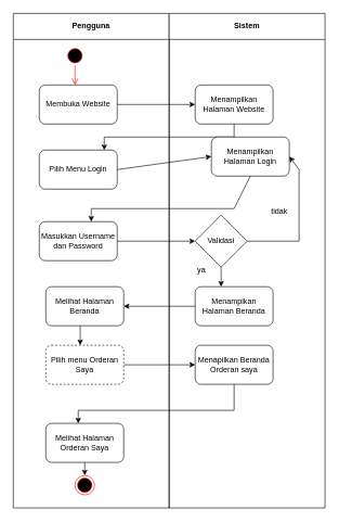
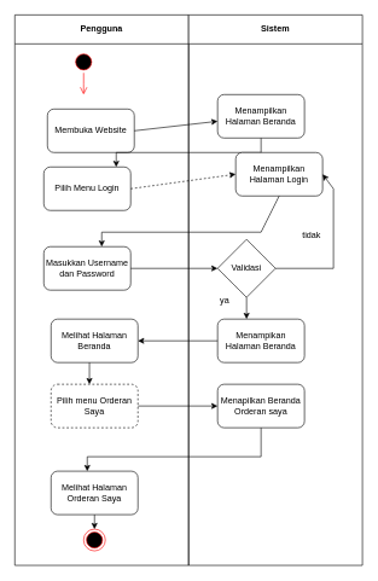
  <mxCell id="0" />
  <mxCell id="1" parent="0" />
  <mxCell id="2" value="Pengguna" style="swimlane;whiteSpace=wrap;html=1;startSize=40;" vertex="1" parent="1"><mxGeometry x="20" y="20" width="240" height="760" as="geometry" /></mxCell>
  <mxCell id="3" value="" style="ellipse;html=1;shape=startState;fillColor=#000000;strokeColor=#ff0000;" vertex="1" parent="2"><mxGeometry x="80" y="50" width="30" height="30" as="geometry" /></mxCell>
  <mxCell id="4" value="" style="edgeStyle=orthogonalEdgeStyle;html=1;verticalAlign=bottom;endArrow=open;endSize=8;strokeColor=#ff0000;rounded=0;" edge="1" source="3" parent="2"><mxGeometry relative="1" as="geometry"><mxPoint x="95" y="110" as="targetPoint" /></mxGeometry></mxCell>
- <mxCell id="5" value="Membuka Website" style="rounded=1;whiteSpace=wrap;html=1;" vertex="1" parent="2"><mxGeometry x="40" y="110" width="120" height="60" as="geometry" /></mxCell>
+ <mxCell id="5" value="Membuka Website" style="rounded=1;whiteSpace=wrap;html=1;" vertex="1" parent="2"><mxGeometry x="45" y="130" width="120" height="60" as="geometry" /></mxCell>
  <mxCell id="6" value="Pilih Menu Login" style="rounded=1;whiteSpace=wrap;html=1;" vertex="1" parent="2"><mxGeometry x="40" y="210" width="120" height="60" as="geometry" /></mxCell>
  <mxCell id="7" value="Masukkan Username dan Password" style="rounded=1;whiteSpace=wrap;html=1;" vertex="1" parent="2"><mxGeometry x="40" y="320" width="120" height="60" as="geometry" /></mxCell>
  <mxCell id="8" value="Melihat Halaman Beranda" style="rounded=1;whiteSpace=wrap;html=1;" vertex="1" parent="2"><mxGeometry x="50" y="420" width="120" height="60" as="geometry" /></mxCell>
  <mxCell id="9" value="Pilih menu Orderan Saya" style="rounded=1;whiteSpace=wrap;html=1;dashed=1;" vertex="1" parent="2"><mxGeometry x="50" y="510" width="120" height="60" as="geometry" /></mxCell>
  <mxCell id="10" value="" style="endArrow=classic;html=1;rounded=0;exitX=0.442;exitY=1;exitDx=0;exitDy=0;exitPerimeter=0;" edge="1" parent="2" source="8"><mxGeometry width="50" height="50" relative="1" as="geometry"><mxPoint x="280" y="550" as="sourcePoint" /><mxPoint x="103" y="510" as="targetPoint" /></mxGeometry></mxCell>
  <mxCell id="11" value="Melihat Halaman Orderan Saya" style="rounded=1;whiteSpace=wrap;html=1;" vertex="1" parent="2"><mxGeometry x="50" y="630" width="120" height="60" as="geometry" /></mxCell>
  <mxCell id="12" value="" style="ellipse;html=1;shape=endState;fillColor=#000000;strokeColor=#ff0000;" vertex="1" parent="2"><mxGeometry x="95" y="710" width="30" height="30" as="geometry" /></mxCell>
  <mxCell id="13" value="" style="endArrow=classic;html=1;rounded=0;" edge="1" parent="2"><mxGeometry width="50" height="50" relative="1" as="geometry"><mxPoint x="140" y="190" as="sourcePoint" /><mxPoint x="140" y="210" as="targetPoint" /></mxGeometry></mxCell>
  <mxCell id="14" value="" style="endArrow=none;html=1;rounded=0;" edge="1" parent="2"><mxGeometry width="50" height="50" relative="1" as="geometry"><mxPoint x="140" y="190" as="sourcePoint" /><mxPoint x="340" y="190" as="targetPoint" /></mxGeometry></mxCell>
  <mxCell id="15" value="" style="endArrow=classic;html=1;rounded=0;exitX=0.5;exitY=1;exitDx=0;exitDy=0;" edge="1" parent="2" source="11"><mxGeometry width="50" height="50" relative="1" as="geometry"><mxPoint x="110" y="710" as="sourcePoint" /><mxPoint x="110" y="710" as="targetPoint" /></mxGeometry></mxCell>
  <mxCell id="16" value="Sistem" style="swimlane;whiteSpace=wrap;html=1;startSize=40;" vertex="1" parent="1"><mxGeometry x="260" y="20" width="240" height="760" as="geometry" /></mxCell>
- <mxCell id="17" value="Menampilkan Halaman Website" style="rounded=1;whiteSpace=wrap;html=1;" vertex="1" parent="16"><mxGeometry x="40" y="110" width="120" height="60" as="geometry" /></mxCell>
+ <mxCell id="17" value="Menampilkan Halaman Beranda" style="rounded=1;whiteSpace=wrap;html=1;" vertex="1" parent="16"><mxGeometry x="40" y="110" width="120" height="60" as="geometry" /></mxCell>
  <mxCell id="18" value="Menampilkan Halaman Login" style="rounded=1;whiteSpace=wrap;html=1;" vertex="1" parent="16"><mxGeometry x="65" y="190" width="120" height="60" as="geometry" /></mxCell>
  <mxCell id="19" value="Validasi" style="rhombus;whiteSpace=wrap;html=1;" vertex="1" parent="16"><mxGeometry x="40" y="310" width="80" height="80" as="geometry" /></mxCell>
  <mxCell id="20" value="ya" style="text;html=1;align=center;verticalAlign=middle;whiteSpace=wrap;rounded=0;" vertex="1" parent="16"><mxGeometry x="20" y="380" width="60" height="30" as="geometry" /></mxCell>
  <mxCell id="21" value="Menampikan Halaman Beranda" style="rounded=1;whiteSpace=wrap;html=1;" vertex="1" parent="16"><mxGeometry x="40" y="420" width="120" height="60" as="geometry" /></mxCell>
  <mxCell id="22" value="Menapilkan Beranda Orderan saya" style="rounded=1;whiteSpace=wrap;html=1;" vertex="1" parent="16"><mxGeometry x="40" y="510" width="120" height="60" as="geometry" /></mxCell>
  <mxCell id="23" value="" style="endArrow=none;html=1;rounded=0;" edge="1" parent="16"><mxGeometry width="50" height="50" relative="1" as="geometry"><mxPoint x="100" y="610" as="sourcePoint" /><mxPoint x="-140" y="610" as="targetPoint" /></mxGeometry></mxCell>
  <mxCell id="24" value="" style="endArrow=none;html=1;rounded=0;" edge="1" parent="16"><mxGeometry width="50" height="50" relative="1" as="geometry"><mxPoint x="-120" y="300" as="sourcePoint" /><mxPoint x="100" y="300" as="targetPoint" /></mxGeometry></mxCell>
  <mxCell id="25" value="tidak" style="text;html=1;align=center;verticalAlign=middle;whiteSpace=wrap;rounded=0;" vertex="1" parent="16"><mxGeometry x="140" y="290" width="60" height="30" as="geometry" /></mxCell>
  <mxCell id="26" value="" style="endArrow=classic;html=1;rounded=0;exitX=1;exitY=0.5;exitDx=0;exitDy=0;" edge="1" parent="1" source="5" target="17"><mxGeometry width="50" height="50" relative="1" as="geometry"><mxPoint x="300" y="370" as="sourcePoint" /><mxPoint x="320" y="190" as="targetPoint" /></mxGeometry></mxCell>
  <mxCell id="27" value="" style="endArrow=none;html=1;rounded=0;entryX=0.5;entryY=1;entryDx=0;entryDy=0;" edge="1" parent="1" target="17"><mxGeometry width="50" height="50" relative="1" as="geometry"><mxPoint x="360" y="210" as="sourcePoint" /><mxPoint x="350" y="320" as="targetPoint" /></mxGeometry></mxCell>
- <mxCell id="28" value="" style="endArrow=classic;html=1;rounded=0;exitX=1;exitY=0.5;exitDx=0;exitDy=0;entryX=0;entryY=0.5;entryDx=0;entryDy=0;" edge="1" parent="1" source="6" target="18"><mxGeometry width="50" height="50" relative="1" as="geometry"><mxPoint x="300" y="370" as="sourcePoint" /><mxPoint x="300" y="330" as="targetPoint" /></mxGeometry></mxCell>
+ <mxCell id="28" value="" style="endArrow=classic;html=1;rounded=0;exitX=1;exitY=0.5;exitDx=0;exitDy=0;entryX=0;entryY=0.5;entryDx=0;entryDy=0;dashed=1;" edge="1" parent="1" source="6" target="18"><mxGeometry width="50" height="50" relative="1" as="geometry"><mxPoint x="300" y="370" as="sourcePoint" /><mxPoint x="300" y="330" as="targetPoint" /></mxGeometry></mxCell>
  <mxCell id="29" value="" style="endArrow=classic;html=1;rounded=0;exitX=1;exitY=0.5;exitDx=0;exitDy=0;" edge="1" parent="1" source="7"><mxGeometry width="50" height="50" relative="1" as="geometry"><mxPoint x="300" y="370" as="sourcePoint" /><mxPoint x="300" y="370" as="targetPoint" /></mxGeometry></mxCell>
  <mxCell id="30" value="" style="endArrow=none;html=1;rounded=0;exitX=1;exitY=0.5;exitDx=0;exitDy=0;" edge="1" parent="1" source="19"><mxGeometry width="50" height="50" relative="1" as="geometry"><mxPoint x="300" y="370" as="sourcePoint" /><mxPoint x="460" y="370" as="targetPoint" /></mxGeometry></mxCell>
  <mxCell id="31" value="" style="endArrow=classic;html=1;rounded=0;exitX=0.5;exitY=1;exitDx=0;exitDy=0;" edge="1" parent="1" source="19"><mxGeometry width="50" height="50" relative="1" as="geometry"><mxPoint x="300" y="370" as="sourcePoint" /><mxPoint x="340" y="440" as="targetPoint" /></mxGeometry></mxCell>
  <mxCell id="32" value="" style="endArrow=classic;html=1;rounded=0;exitX=0;exitY=0.5;exitDx=0;exitDy=0;entryX=1;entryY=0.5;entryDx=0;entryDy=0;" edge="1" parent="1" source="21" target="8"><mxGeometry width="50" height="50" relative="1" as="geometry"><mxPoint x="290" y="580" as="sourcePoint" /><mxPoint x="190" y="570" as="targetPoint" /></mxGeometry></mxCell>
  <mxCell id="33" value="" style="endArrow=classic;html=1;rounded=0;exitX=1;exitY=0.5;exitDx=0;exitDy=0;" edge="1" parent="1" source="9"><mxGeometry width="50" height="50" relative="1" as="geometry"><mxPoint x="300" y="560" as="sourcePoint" /><mxPoint x="300" y="560" as="targetPoint" /></mxGeometry></mxCell>
  <mxCell id="34" value="" style="endArrow=none;html=1;rounded=0;exitX=0.5;exitY=1;exitDx=0;exitDy=0;" edge="1" parent="1" source="22"><mxGeometry width="50" height="50" relative="1" as="geometry"><mxPoint x="300" y="560" as="sourcePoint" /><mxPoint x="360" y="630" as="targetPoint" /></mxGeometry></mxCell>
  <mxCell id="35" value="" style="endArrow=none;html=1;rounded=0;entryX=0.5;entryY=1;entryDx=0;entryDy=0;" edge="1" parent="1" target="18"><mxGeometry width="50" height="50" relative="1" as="geometry"><mxPoint x="360" y="320" as="sourcePoint" /><mxPoint x="350" y="210" as="targetPoint" /></mxGeometry></mxCell>
  <mxCell id="36" value="" style="endArrow=none;html=1;rounded=0;" edge="1" parent="1"><mxGeometry width="50" height="50" relative="1" as="geometry"><mxPoint x="460" y="370" as="sourcePoint" /><mxPoint x="460" y="260" as="targetPoint" /></mxGeometry></mxCell>
  <mxCell id="37" value="" style="endArrow=classic;html=1;rounded=0;" edge="1" parent="1"><mxGeometry width="50" height="50" relative="1" as="geometry"><mxPoint x="140" y="320" as="sourcePoint" /><mxPoint x="140" y="340" as="targetPoint" /></mxGeometry></mxCell>
  <mxCell id="38" value="" style="endArrow=classic;html=1;rounded=0;" edge="1" parent="1"><mxGeometry width="50" height="50" relative="1" as="geometry"><mxPoint x="120" y="630" as="sourcePoint" /><mxPoint x="120" y="650" as="targetPoint" /></mxGeometry></mxCell>
  <mxCell id="39" value="" style="endArrow=classic;html=1;rounded=0;entryX=1;entryY=0.5;entryDx=0;entryDy=0;" edge="1" parent="1" target="18"><mxGeometry width="50" height="50" relative="1" as="geometry"><mxPoint x="460" y="260" as="sourcePoint" /><mxPoint x="360" y="400" as="targetPoint" /></mxGeometry></mxCell>
